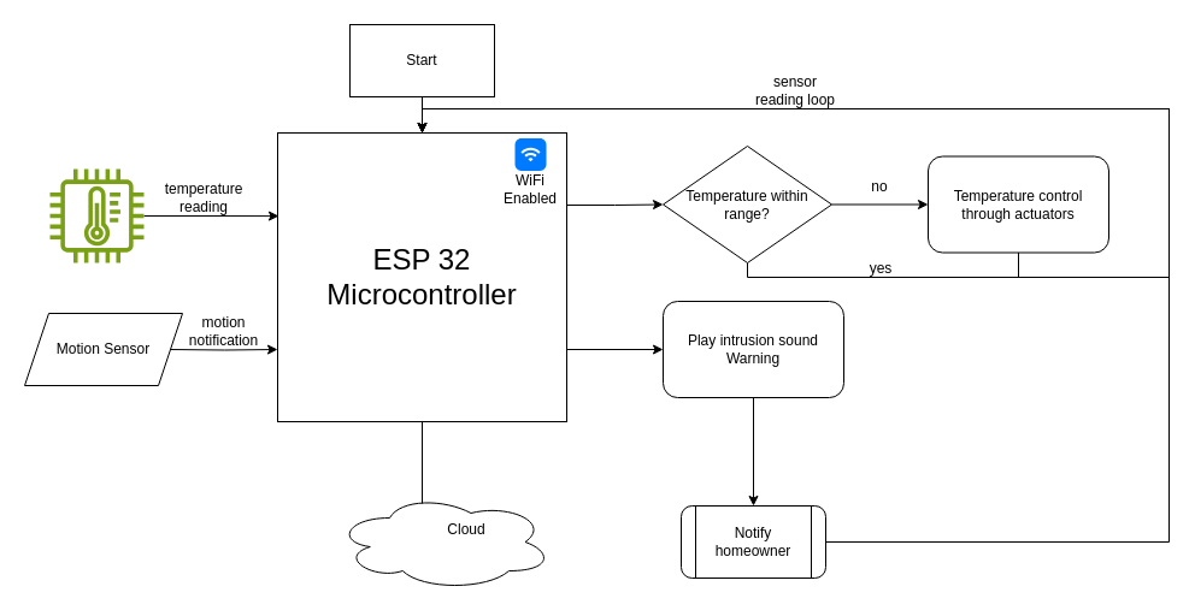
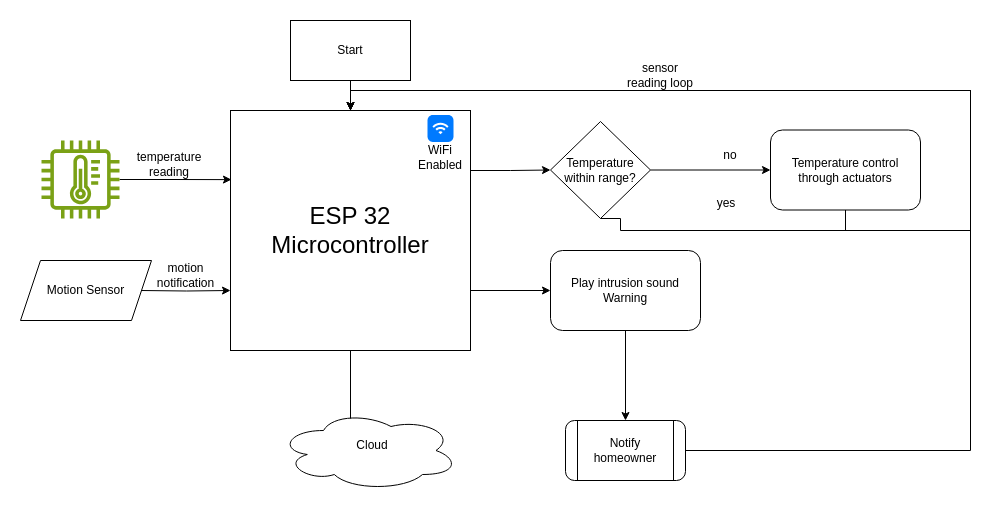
  <mxCell id="0" />
  <mxCell id="1" parent="0" />
  <mxCell id="2" style="edgeStyle=orthogonalEdgeStyle;rounded=0;orthogonalLoop=1;jettySize=auto;html=1;entryX=0;entryY=0.75;entryDx=0;entryDy=0;" parent="1" target="5" edge="1"><mxGeometry relative="1" as="geometry"><mxPoint x="141" y="290" as="sourcePoint" /></mxGeometry></mxCell>
  <mxCell id="3" style="edgeStyle=orthogonalEdgeStyle;rounded=0;orthogonalLoop=1;jettySize=auto;html=1;exitX=1;exitY=0.25;exitDx=0;exitDy=0;" parent="1" source="5" target="18" edge="1"><mxGeometry relative="1" as="geometry"><mxPoint x="631" y="170" as="targetPoint" /></mxGeometry></mxCell>
  <mxCell id="4" style="edgeStyle=orthogonalEdgeStyle;rounded=0;orthogonalLoop=1;jettySize=auto;html=1;exitX=1;exitY=0.75;exitDx=0;exitDy=0;entryX=0;entryY=0.5;entryDx=0;entryDy=0;" parent="1" source="5" target="13" edge="1"><mxGeometry relative="1" as="geometry"><mxPoint x="621" y="290" as="targetPoint" /></mxGeometry></mxCell>
  <mxCell id="5" value="&lt;font style=&quot;font-size: 24px;&quot;&gt;ESP 32 Microcontroller&lt;br&gt;&lt;/font&gt;" style="whiteSpace=wrap;html=1;aspect=fixed;" parent="1" vertex="1"><mxGeometry x="230" y="110" width="240" height="240" as="geometry" /></mxCell>
  <mxCell id="6" value="" style="html=1;strokeWidth=1;shadow=0;dashed=0;shape=mxgraph.ios7.misc.wifi;fillColor=#007AFF;strokeColor=none;buttonText=;strokeColor2=#222222;fontColor=#222222;fontSize=8;verticalLabelPosition=bottom;verticalAlign=top;align=center;sketch=0;" parent="1" vertex="1"><mxGeometry x="427" y="114.5" width="26" height="27" as="geometry" /></mxCell>
  <mxCell id="7" value="temperature reading" style="text;html=1;align=center;verticalAlign=middle;whiteSpace=wrap;rounded=0;" parent="1" vertex="1"><mxGeometry x="119" y="149" width="100" height="30" as="geometry" /></mxCell>
  <mxCell id="8" value="motion notification" style="text;html=1;align=center;verticalAlign=middle;whiteSpace=wrap;rounded=0;" parent="1" vertex="1"><mxGeometry x="161" y="260" width="49" height="30" as="geometry" /></mxCell>
  <mxCell id="9" value="" style="edgeStyle=orthogonalEdgeStyle;rounded=0;orthogonalLoop=1;jettySize=auto;html=1;entryX=0.004;entryY=0.288;entryDx=0;entryDy=0;entryPerimeter=0;" parent="1" source="10" target="5" edge="1"><mxGeometry relative="1" as="geometry"><mxPoint x="198" y="179" as="targetPoint" /></mxGeometry></mxCell>
  <mxCell id="10" value="" style="sketch=0;outlineConnect=0;fontColor=#232F3E;gradientColor=none;fillColor=#7AA116;strokeColor=none;dashed=0;verticalLabelPosition=bottom;verticalAlign=top;align=center;html=1;fontSize=12;fontStyle=0;aspect=fixed;pointerEvents=1;shape=mxgraph.aws4.iot_thing_temperature_sensor;" parent="1" vertex="1"><mxGeometry x="41" y="140" width="78" height="78" as="geometry" /></mxCell>
  <mxCell id="11" value="Motion Sensor" style="shape=parallelogram;perimeter=parallelogramPerimeter;whiteSpace=wrap;html=1;fixedSize=1;" parent="1" vertex="1"><mxGeometry x="20" y="260" width="131" height="60" as="geometry" /></mxCell>
  <mxCell id="12" value="" style="edgeStyle=orthogonalEdgeStyle;rounded=0;orthogonalLoop=1;jettySize=auto;html=1;" parent="1" source="13" target="22" edge="1"><mxGeometry relative="1" as="geometry" /></mxCell>
  <mxCell id="13" value="Play intrusion sound Warning" style="rounded=1;whiteSpace=wrap;html=1;" parent="1" vertex="1"><mxGeometry x="550" y="250" width="150" height="80" as="geometry" /></mxCell>
  <mxCell id="14" value="" style="edgeStyle=orthogonalEdgeStyle;rounded=0;orthogonalLoop=1;jettySize=auto;html=1;entryX=0.5;entryY=0;entryDx=0;entryDy=0;" parent="1" source="15" target="5" edge="1"><mxGeometry relative="1" as="geometry"><mxPoint x="845" y="260" as="targetPoint" /><Array as="points"><mxPoint x="845" y="230" /><mxPoint x="970" y="230" /><mxPoint x="970" y="90" /><mxPoint x="350" y="90" /></Array></mxGeometry></mxCell>
  <mxCell id="15" value="Temperature control through actuators" style="rounded=1;whiteSpace=wrap;html=1;" parent="1" vertex="1"><mxGeometry x="770" y="129.5" width="150" height="80" as="geometry" /></mxCell>
  <mxCell id="16" value="" style="edgeStyle=orthogonalEdgeStyle;rounded=0;orthogonalLoop=1;jettySize=auto;html=1;entryX=0;entryY=0.5;entryDx=0;entryDy=0;" parent="1" source="18" target="15" edge="1"><mxGeometry relative="1" as="geometry"><mxPoint x="831" y="170.5" as="targetPoint" /></mxGeometry></mxCell>
  <mxCell id="17" value="" style="edgeStyle=orthogonalEdgeStyle;rounded=0;orthogonalLoop=1;jettySize=auto;html=1;entryX=0.5;entryY=0;entryDx=0;entryDy=0;exitX=0.5;exitY=1;exitDx=0;exitDy=0;" parent="1" source="18" target="5" edge="1"><mxGeometry relative="1" as="geometry"><Array as="points"><mxPoint x="620" y="230" /><mxPoint x="970" y="230" /><mxPoint x="970" y="90" /><mxPoint x="350" y="90" /></Array><mxPoint x="845" y="260" as="targetPoint" /></mxGeometry></mxCell>
- <mxCell id="18" value="Temperature within range?" style="rhombus;whiteSpace=wrap;html=1;" parent="1" vertex="1"><mxGeometry x="550" y="121" width="140" height="97" as="geometry" /></mxCell>
+ <mxCell id="18" value="Temperature within range?" style="rhombus;whiteSpace=wrap;html=1;" parent="1" vertex="1"><mxGeometry x="550" y="121" width="100" height="97" as="geometry" /></mxCell>
  <mxCell id="19" value="no" style="text;html=1;align=center;verticalAlign=middle;whiteSpace=wrap;rounded=0;" parent="1" vertex="1"><mxGeometry x="700" y="140" width="60" height="30" as="geometry" /></mxCell>
- <mxCell id="20" value="yes" style="text;html=1;align=center;verticalAlign=middle;whiteSpace=wrap;rounded=0;" parent="1" vertex="1"><mxGeometry x="701" y="208" width="60" height="30" as="geometry" /></mxCell>
+ <mxCell id="20" value="yes" style="text;html=1;align=center;verticalAlign=middle;whiteSpace=wrap;rounded=0;" parent="1" vertex="1"><mxGeometry x="696" y="188" width="60" height="30" as="geometry" /></mxCell>
  <mxCell id="21" value="" style="edgeStyle=orthogonalEdgeStyle;rounded=0;orthogonalLoop=1;jettySize=auto;html=1;" parent="1" source="22" edge="1"><mxGeometry relative="1" as="geometry"><mxPoint x="350" y="110" as="targetPoint" /><Array as="points"><mxPoint x="970" y="450" /><mxPoint x="970" y="90" /><mxPoint x="350" y="90" /></Array></mxGeometry></mxCell>
  <mxCell id="22" value="Notify homeowner" style="shape=process;whiteSpace=wrap;html=1;backgroundOutline=1;rounded=1;" parent="1" vertex="1"><mxGeometry x="565" y="420" width="120" height="60" as="geometry" /></mxCell>
  <mxCell id="23" value="" style="edgeStyle=orthogonalEdgeStyle;rounded=0;orthogonalLoop=1;jettySize=auto;html=1;" parent="1" source="24" target="5" edge="1"><mxGeometry relative="1" as="geometry" /></mxCell>
  <mxCell id="24" value="Start" style="whiteSpace=wrap;html=1;rounded=0;" parent="1" vertex="1"><mxGeometry x="290" y="20" width="120" height="60" as="geometry" /></mxCell>
  <mxCell id="25" value="" style="ellipse;shape=cloud;whiteSpace=wrap;html=1;" parent="1" vertex="1"><mxGeometry x="278" y="410" width="180" height="80" as="geometry" /></mxCell>
  <mxCell id="26" value="" style="endArrow=none;html=1;rounded=0;exitX=0.4;exitY=0.1;exitDx=0;exitDy=0;exitPerimeter=0;entryX=0.5;entryY=1;entryDx=0;entryDy=0;" parent="1" source="25" target="5" edge="1"><mxGeometry width="50" height="50" relative="1" as="geometry"><mxPoint x="520" y="280" as="sourcePoint" /><mxPoint x="570" y="230" as="targetPoint" /></mxGeometry></mxCell>
- <mxCell id="27" value="Cloud" style="text;html=1;align=center;verticalAlign=middle;whiteSpace=wrap;rounded=0;" parent="1" vertex="1"><mxGeometry x="357" y="425" width="60" height="30" as="geometry" /></mxCell>
+ <mxCell id="27" value="Cloud" style="text;html=1;align=center;verticalAlign=middle;whiteSpace=wrap;rounded=0;" parent="1" vertex="1"><mxGeometry x="342" y="430" width="60" height="30" as="geometry" /></mxCell>
  <mxCell id="28" value="sensor reading loop" style="text;html=1;align=center;verticalAlign=middle;whiteSpace=wrap;rounded=0;" parent="1" vertex="1"><mxGeometry x="620" y="60" width="80" height="30" as="geometry" /></mxCell>
  <mxCell id="29" value="WiFi Enabled" style="text;html=1;align=center;verticalAlign=middle;whiteSpace=wrap;rounded=0;" vertex="1" parent="1"><mxGeometry x="410" y="136" width="60" height="41" as="geometry" /></mxCell>
